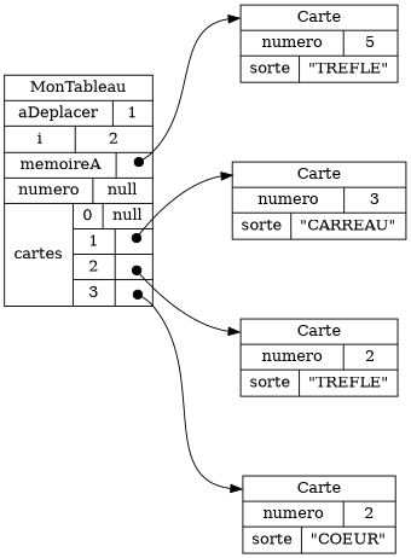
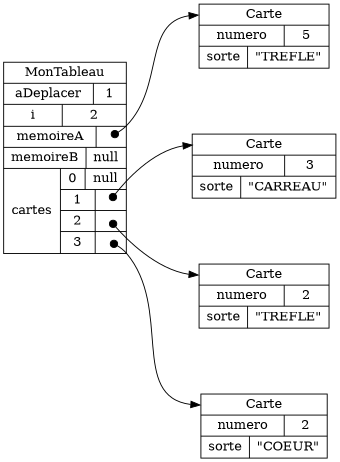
  digraph {
    compound=true
    nodesep=1.0
    rankdir=LR
    ranksep=1.0
    node [fillcolor=white shape=record style=filled]
    edge [arrowtail=dot dir=both headport=_C tailclip=false]
-   n1 [label="<_C>MonTableau|{aDeplacer|1}|{i|2}|{memoireA|<memoireA_memoireA>}|{numero|null}|{cartes|{{0|null}|{1|<cartes__V_1_1>}|{2|<cartes__V_0_0>}|{3|<cartes__V_3_3>}}}"]
+   n1 [label="<_C>MonTableau|{aDeplacer|1}|{i|2}|{memoireA|<memoireA_memoireA>}|{memoireB|null}|{cartes|{{0|null}|{1|<cartes__V_1_1>}|{2|<cartes__V_0_0>}|{3|<cartes__V_3_3>}}}"]
    n2 [label="<_C>Carte|{numero|2}|{sorte|\"TREFLE\"}"]
    n3 [label="<_C>Carte|{numero|3}|{sorte|\"CARREAU\"}"]
    n4 [label="<_C>Carte|{numero|2}|{sorte|\"COEUR\"}"]
    n5 [label="<_C>Carte|{numero|5}|{sorte|\"TREFLE\"}"]
    n1 -> n2 [tailport="cartes__V_0_0:c"]
    n1 -> n3 [tailport="cartes__V_1_1:c"]
    n1 -> n4 [tailport="cartes__V_3_3:c"]
    n1 -> n5 [tailport="memoireA_memoireA:c"]
  }
